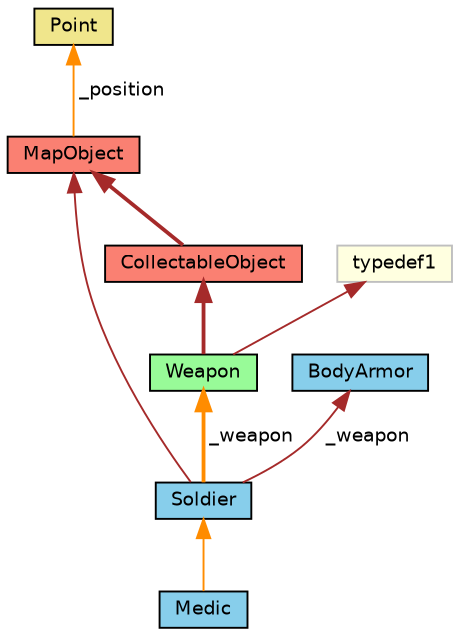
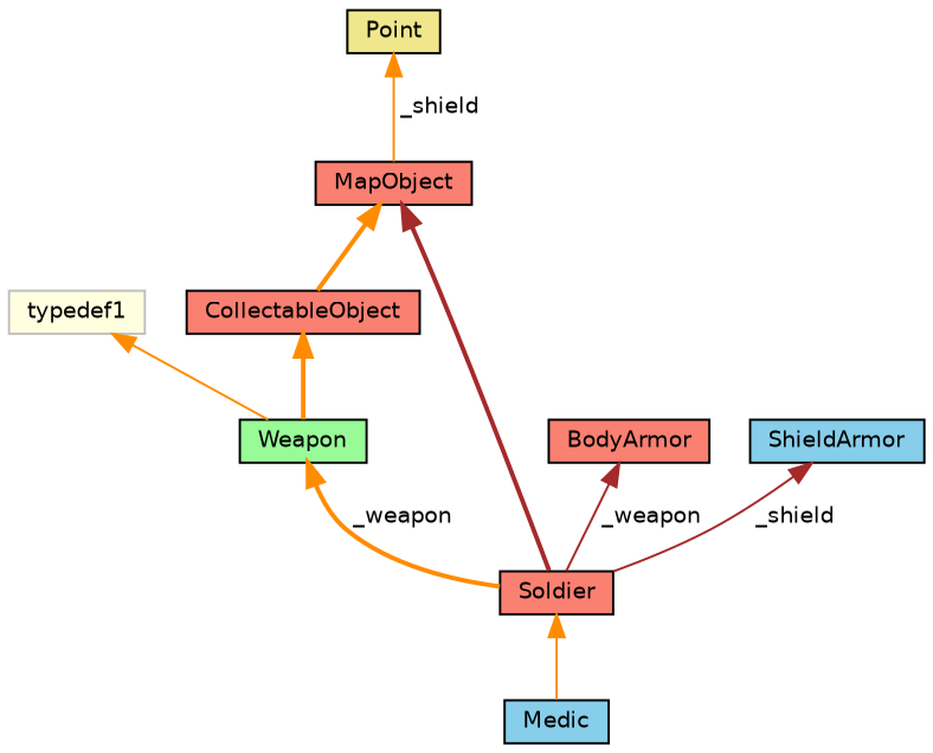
  digraph {
    node [color=black fillcolor=skyblue fontname=Helvetica fontsize=10 shape=record style=filled]
    edge [color=brown dir=back fontname=Helvetica fontsize=10 labelfontname=Helvetica labelfontsize=10 style=solid]
    n1 [fontcolor=black height=0.2 label=Medic width=0.4]
-   n2 [height=0.2 label=Soldier width=0.4]
+   n2 [fillcolor=salmon height=0.2 label=Soldier width=0.4]
    n3 [fillcolor=salmon height=0.2 label=MapObject width=0.4]
    n4 [fillcolor=salmon height=0.2 label=CollectableObject width=0.4]
    n5 [fillcolor=palegreen height=0.2 label=Weapon width=0.4]
    n6 [fillcolor=khaki height=0.2 label=Point width=0.4]
-   n7 [height=0.2 label=BodyArmor width=0.4]
+   n7 [fillcolor=salmon height=0.2 label=BodyArmor width=0.4]
+   n8 [height=0.2 label=ShieldArmor width=0.4]
    n9 [color=grey75 fillcolor=lightyellow height=0.2 label=typedef1 width=0.4]
    n2 -> n1 [color=darkorange]
-   n3 -> n2
-   n3 -> n4 [style=bold]
-   n4 -> n5 [style=bold]
+   n3 -> n2 [style=bold]
+   n3 -> n4 [color=darkorange style=bold]
+   n4 -> n5 [color=darkorange style=bold]
    n5 -> n2 [color=darkorange label=" _weapon" style=bold]
-   n6 -> n3 [color=darkorange label=" _position"]
+   n6 -> n3 [color=darkorange label=" _shield"]
    n7 -> n2 [label=" _weapon"]
-   n9 -> n5
+   n8 -> n2 [label=" _shield"]
+   n9 -> n5 [color=darkorange]
  }
